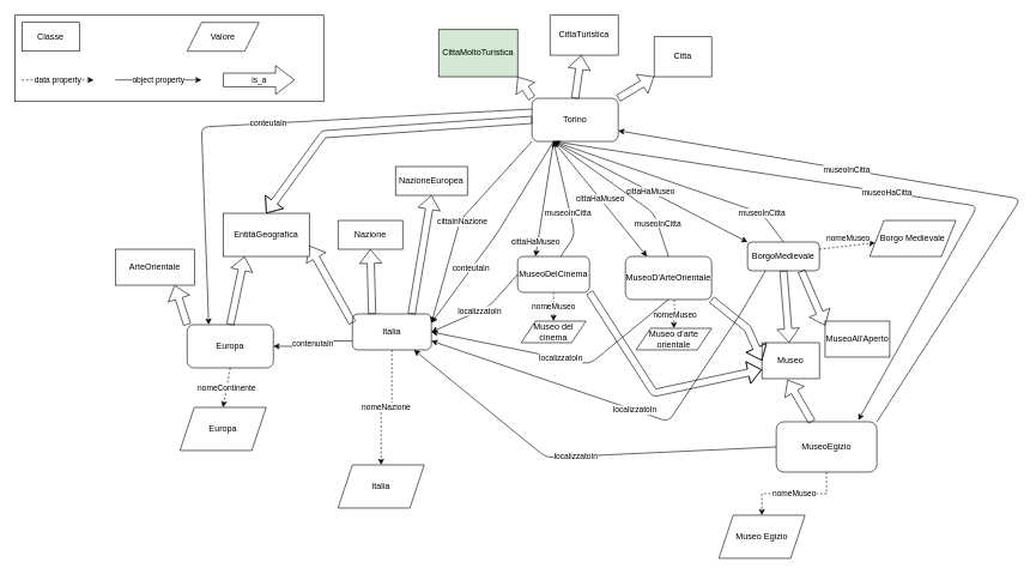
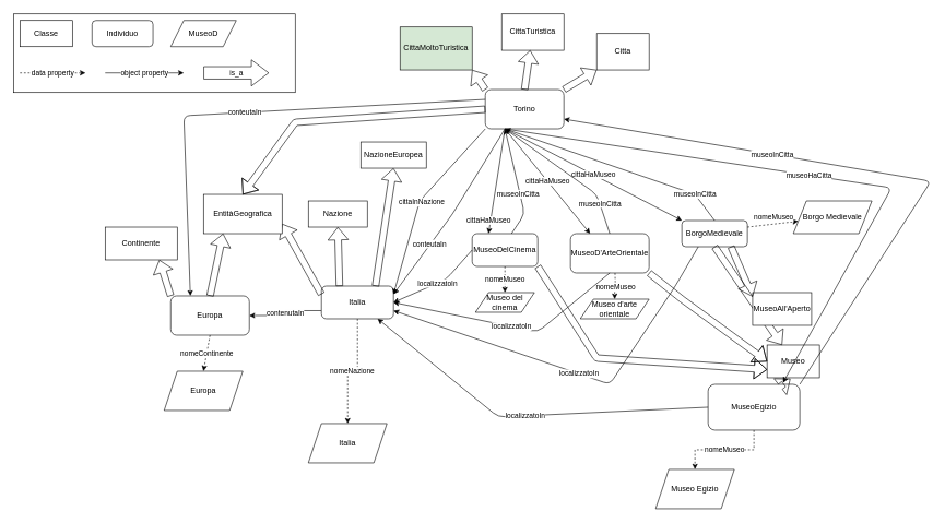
  <mxCell id="0" />
  <mxCell id="1" parent="0" />
  <mxCell id="2" value="" style="rounded=0;whiteSpace=wrap;html=1;" vertex="1" parent="1"><mxGeometry x="20" y="20.5" width="430" height="120" as="geometry" /></mxCell>
  <mxCell id="3" value="Classe" style="rounded=0;whiteSpace=wrap;html=1;" vertex="1" parent="1"><mxGeometry x="30" y="30.5" width="80" height="40" as="geometry" /></mxCell>
- <mxCell id="5" value="Valore" style="shape=parallelogram;perimeter=parallelogramPerimeter;whiteSpace=wrap;html=1;fixedSize=1;" vertex="1" parent="1"><mxGeometry x="260" y="30.5" width="100" height="40" as="geometry" /></mxCell>
+ <mxCell id="4" value="Individuo" style="rounded=1;whiteSpace=wrap;html=1;" vertex="1" parent="1"><mxGeometry x="140" y="30.5" width="93" height="40" as="geometry" /></mxCell>
+ <mxCell id="5" value="MuseoD" style="shape=parallelogram;perimeter=parallelogramPerimeter;whiteSpace=wrap;html=1;fixedSize=1;" vertex="1" parent="1"><mxGeometry x="260" y="30.5" width="100" height="40" as="geometry" /></mxCell>
  <mxCell id="6" value="data property" style="endArrow=classic;html=1;dashed=1;" edge="1" parent="1"><mxGeometry width="50" height="50" relative="1" as="geometry"><mxPoint x="30" y="110.5" as="sourcePoint" /><mxPoint x="130" y="110.5" as="targetPoint" /></mxGeometry></mxCell>
  <mxCell id="7" value="object property" style="endArrow=classic;html=1;" edge="1" parent="1"><mxGeometry width="50" height="50" relative="1" as="geometry"><mxPoint x="160" y="110.5" as="sourcePoint" /><mxPoint x="280" y="110.5" as="targetPoint" /></mxGeometry></mxCell>
  <mxCell id="8" value="is_a" style="shape=flexArrow;endArrow=classic;html=1;width=19;endSize=8.47;" edge="1" parent="1"><mxGeometry width="50" height="50" relative="1" as="geometry"><mxPoint x="310" y="110.5" as="sourcePoint" /><mxPoint x="410" y="110.5" as="targetPoint" /></mxGeometry></mxCell>
  <mxCell id="9" value="nomeMuseo" style="edgeStyle=orthogonalEdgeStyle;rounded=0;orthogonalLoop=1;jettySize=auto;html=1;dashed=1;exitX=0.5;exitY=1;exitDx=0;exitDy=0;" edge="1" parent="1" source="10" target="19"><mxGeometry relative="1" as="geometry"><mxPoint x="1050" y="376" as="sourcePoint" /></mxGeometry></mxCell>
  <mxCell id="10" value="MuseoEgizio" style="rounded=1;whiteSpace=wrap;html=1;" vertex="1" parent="1"><mxGeometry x="1080" y="586" width="140" height="70" as="geometry" /></mxCell>
  <mxCell id="11" value="" style="shape=flexArrow;endArrow=classic;html=1;entryX=0.445;entryY=1.033;entryDx=0;entryDy=0;entryPerimeter=0;" edge="1" parent="1" source="10" target="12"><mxGeometry width="50" height="50" relative="1" as="geometry"><mxPoint x="440" y="406" as="sourcePoint" /><mxPoint x="490" y="356" as="targetPoint" /></mxGeometry></mxCell>
- <mxCell id="12" value="Museo" style="rounded=0;whiteSpace=wrap;html=1;" vertex="1" parent="1"><mxGeometry x="1060" y="476" width="80" height="50" as="geometry" /></mxCell>
+ <mxCell id="12" value="Museo" style="rounded=0;whiteSpace=wrap;html=1;" vertex="1" parent="1"><mxGeometry x="1170" y="526" width="80" height="50" as="geometry" /></mxCell>
  <mxCell id="13" value="nomeNazione" style="edgeStyle=orthogonalEdgeStyle;rounded=0;orthogonalLoop=1;jettySize=auto;html=1;exitX=0.5;exitY=1;exitDx=0;exitDy=0;entryX=0.5;entryY=0;entryDx=0;entryDy=0;dashed=1;" edge="1" parent="1" source="15" target="26"><mxGeometry relative="1" as="geometry" /></mxCell>
  <mxCell id="14" value="contenutaIn" style="edgeStyle=orthogonalEdgeStyle;rounded=0;orthogonalLoop=1;jettySize=auto;html=1;exitX=0;exitY=0.75;exitDx=0;exitDy=0;entryX=1;entryY=0.5;entryDx=0;entryDy=0;" edge="1" parent="1" source="15" target="25"><mxGeometry relative="1" as="geometry" /></mxCell>
  <mxCell id="15" value="Italia" style="rounded=1;whiteSpace=wrap;html=1;" vertex="1" parent="1"><mxGeometry x="490" y="436" width="110" height="50" as="geometry" /></mxCell>
  <mxCell id="16" value="Torino" style="rounded=1;whiteSpace=wrap;html=1;" vertex="1" parent="1"><mxGeometry x="740" y="136" width="120" height="60" as="geometry" /></mxCell>
  <mxCell id="17" value="localizzatoIn" style="endArrow=classic;html=1;exitX=0;exitY=0.5;exitDx=0;exitDy=0;" edge="1" parent="1" source="10" target="15"><mxGeometry width="50" height="50" relative="1" as="geometry"><mxPoint x="510" y="386" as="sourcePoint" /><mxPoint x="560" y="336" as="targetPoint" /><Array as="points"><mxPoint x="760" y="636" /></Array></mxGeometry></mxCell>
  <mxCell id="18" value="museoInCitta" style="endArrow=classic;html=1;exitX=1;exitY=0;exitDx=0;exitDy=0;entryX=1;entryY=0.75;entryDx=0;entryDy=0;" edge="1" parent="1" source="10" target="16"><mxGeometry x="0.311" width="50" height="50" relative="1" as="geometry"><mxPoint x="150" y="426" as="sourcePoint" /><mxPoint x="200" y="376" as="targetPoint" /><Array as="points"><mxPoint x="1420" y="276" /></Array><mxPoint as="offset" /></mxGeometry></mxCell>
  <mxCell id="19" value="Museo Egizio" style="shape=parallelogram;perimeter=parallelogramPerimeter;whiteSpace=wrap;html=1;fixedSize=1;" vertex="1" parent="1"><mxGeometry x="1000" y="716" width="120" height="60" as="geometry" /></mxCell>
  <mxCell id="20" value="" style="shape=flexArrow;endArrow=classic;html=1;exitX=0;exitY=0.25;exitDx=0;exitDy=0;entryX=1;entryY=0.75;entryDx=0;entryDy=0;" edge="1" parent="1" source="15" target="23"><mxGeometry width="50" height="50" relative="1" as="geometry"><mxPoint x="550" y="296" as="sourcePoint" /><mxPoint x="540" y="276" as="targetPoint" /></mxGeometry></mxCell>
  <mxCell id="21" value="" style="shape=flexArrow;endArrow=classic;html=1;exitX=0.25;exitY=0;exitDx=0;exitDy=0;entryX=0.5;entryY=1;entryDx=0;entryDy=0;" edge="1" parent="1" source="15" target="24"><mxGeometry width="50" height="50" relative="1" as="geometry"><mxPoint x="640" y="306" as="sourcePoint" /><mxPoint x="640" y="246" as="targetPoint" /></mxGeometry></mxCell>
  <mxCell id="22" value="" style="shape=flexArrow;endArrow=classic;html=1;exitX=0.75;exitY=0;exitDx=0;exitDy=0;entryX=0.5;entryY=1;entryDx=0;entryDy=0;" edge="1" parent="1" source="15" target="39"><mxGeometry width="50" height="50" relative="1" as="geometry"><mxPoint x="710" y="296" as="sourcePoint" /><mxPoint x="720" y="256" as="targetPoint" /></mxGeometry></mxCell>
  <mxCell id="23" value="EntitàGeografica" style="rounded=0;whiteSpace=wrap;html=1;" vertex="1" parent="1"><mxGeometry x="310" y="296" width="120" height="60" as="geometry" /></mxCell>
  <mxCell id="24" value="Nazione" style="rounded=0;whiteSpace=wrap;html=1;" vertex="1" parent="1"><mxGeometry x="470" y="306" width="90" height="40" as="geometry" /></mxCell>
  <mxCell id="25" value="Europa" style="rounded=1;whiteSpace=wrap;html=1;" vertex="1" parent="1"><mxGeometry x="260" y="451" width="120" height="60" as="geometry" /></mxCell>
  <mxCell id="26" value="Italia" style="shape=parallelogram;perimeter=parallelogramPerimeter;whiteSpace=wrap;html=1;fixedSize=1;" vertex="1" parent="1"><mxGeometry x="470" y="646" width="120" height="60" as="geometry" /></mxCell>
  <mxCell id="27" value="" style="shape=flexArrow;endArrow=classic;html=1;exitX=0.5;exitY=0;exitDx=0;exitDy=0;entryX=0.25;entryY=1;entryDx=0;entryDy=0;" edge="1" parent="1" source="25" target="23"><mxGeometry width="50" height="50" relative="1" as="geometry"><mxPoint x="190" y="366" as="sourcePoint" /><mxPoint x="240" y="316" as="targetPoint" /></mxGeometry></mxCell>
  <mxCell id="28" value="" style="shape=flexArrow;endArrow=classic;html=1;exitX=0;exitY=0;exitDx=0;exitDy=0;entryX=0.75;entryY=1;entryDx=0;entryDy=0;" edge="1" parent="1" source="25" target="29"><mxGeometry width="50" height="50" relative="1" as="geometry"><mxPoint x="170" y="376" as="sourcePoint" /><mxPoint x="220" y="326" as="targetPoint" /></mxGeometry></mxCell>
- <mxCell id="29" value="ArteOrientale" style="rounded=0;whiteSpace=wrap;html=1;" vertex="1" parent="1"><mxGeometry x="160" y="346" width="110" height="50" as="geometry" /></mxCell>
+ <mxCell id="29" value="Continente" style="rounded=0;whiteSpace=wrap;html=1;" vertex="1" parent="1"><mxGeometry x="160" y="346" width="110" height="50" as="geometry" /></mxCell>
  <mxCell id="30" value="Europa" style="shape=parallelogram;perimeter=parallelogramPerimeter;whiteSpace=wrap;html=1;fixedSize=1;" vertex="1" parent="1"><mxGeometry x="250" y="566" width="120" height="60" as="geometry" /></mxCell>
  <mxCell id="31" value="nomeContinente" style="endArrow=classic;html=1;exitX=0.5;exitY=1;exitDx=0;exitDy=0;entryX=0.5;entryY=0;entryDx=0;entryDy=0;dashed=1;" edge="1" parent="1" source="25" target="30"><mxGeometry width="50" height="50" relative="1" as="geometry"><mxPoint x="280" y="476" as="sourcePoint" /><mxPoint x="330" y="426" as="targetPoint" /></mxGeometry></mxCell>
  <mxCell id="32" value="Citta&lt;span style=&quot;color: rgba(0 , 0 , 0 , 0) ; font-family: monospace ; font-size: 0px&quot;&gt;%3CmxGraphModel%3E%3Croot%3E%3CmxCell%20id%3D%220%22%2F%3E%3CmxCell%20id%3D%221%22%20parent%3D%220%22%2F%3E%3CmxCell%20id%3D%222%22%20value%3D%22Italia%22%20style%3D%22shape%3Dparallelogram%3Bperimeter%3DparallelogramPerimeter%3BwhiteSpace%3Dwrap%3Bhtml%3D1%3BfixedSize%3D1%3B%22%20vertex%3D%221%22%20parent%3D%221%22%3E%3CmxGeometry%20x%3D%221310%22%20y%3D%22480%22%20width%3D%22120%22%20height%3D%2260%22%20as%3D%22geometry%22%2F%3E%3C%2FmxCell%3E%3C%2Froot%3E%3C%2FmxGraphModel%3E&lt;/span&gt;" style="rounded=0;whiteSpace=wrap;html=1;" vertex="1" parent="1"><mxGeometry x="910" y="50.5" width="80" height="55.5" as="geometry" /></mxCell>
  <mxCell id="33" value="CittaMoltoTuristica" style="rounded=0;whiteSpace=wrap;html=1;fillColor=#d5e8d4;" vertex="1" parent="1"><mxGeometry x="610" y="40.5" width="110" height="65.5" as="geometry" /></mxCell>
  <mxCell id="34" value="CittaTuristica" style="rounded=0;whiteSpace=wrap;html=1;" vertex="1" parent="1"><mxGeometry x="765" y="20.5" width="95" height="55.5" as="geometry" /></mxCell>
  <mxCell id="35" value="" style="shape=flexArrow;endArrow=classic;html=1;exitX=0;exitY=0.5;exitDx=0;exitDy=0;entryX=0.5;entryY=0;entryDx=0;entryDy=0;" edge="1" parent="1" source="16" target="23"><mxGeometry width="50" height="50" relative="1" as="geometry"><mxPoint x="480" y="256" as="sourcePoint" /><mxPoint x="530" y="206" as="targetPoint" /><Array as="points"><mxPoint x="450" y="186" /></Array></mxGeometry></mxCell>
  <mxCell id="36" value="" style="shape=flexArrow;endArrow=classic;html=1;exitX=0.5;exitY=0;exitDx=0;exitDy=0;" edge="1" parent="1" source="16" target="34"><mxGeometry width="50" height="50" relative="1" as="geometry"><mxPoint x="710" y="126" as="sourcePoint" /><mxPoint x="760" y="76" as="targetPoint" /></mxGeometry></mxCell>
  <mxCell id="37" value="" style="shape=flexArrow;endArrow=classic;html=1;exitX=0;exitY=0;exitDx=0;exitDy=0;entryX=1;entryY=1;entryDx=0;entryDy=0;" edge="1" parent="1" source="16" target="33"><mxGeometry width="50" height="50" relative="1" as="geometry"><mxPoint x="525" y="176" as="sourcePoint" /><mxPoint x="575" y="126" as="targetPoint" /></mxGeometry></mxCell>
  <mxCell id="38" value="" style="shape=flexArrow;endArrow=classic;html=1;entryX=0;entryY=1;entryDx=0;entryDy=0;exitX=1;exitY=0;exitDx=0;exitDy=0;" edge="1" parent="1" source="16" target="32"><mxGeometry width="50" height="50" relative="1" as="geometry"><mxPoint x="800" y="146" as="sourcePoint" /><mxPoint x="850" y="96" as="targetPoint" /></mxGeometry></mxCell>
- <mxCell id="39" value="NazioneEuropea" style="rounded=0;whiteSpace=wrap;html=1;" vertex="1" parent="1"><mxGeometry x="550" y="231" width="100" height="40" as="geometry" /></mxCell>
+ <mxCell id="39" value="NazioneEuropea" style="rounded=0;whiteSpace=wrap;html=1;" vertex="1" parent="1"><mxGeometry x="550" y="216" width="100" height="40" as="geometry" /></mxCell>
  <mxCell id="40" value="cittaInNazione" style="endArrow=classic;html=1;exitX=0;exitY=1;exitDx=0;exitDy=0;entryX=1;entryY=0.25;entryDx=0;entryDy=0;" edge="1" parent="1" source="16" target="15"><mxGeometry x="0.009" y="4" width="50" height="50" relative="1" as="geometry"><mxPoint x="704" y="186" as="sourcePoint" /><mxPoint x="580" y="366" as="targetPoint" /><Array as="points"><mxPoint x="640" y="306" /></Array><mxPoint as="offset" /></mxGeometry></mxCell>
  <mxCell id="41" value="conteutaIn" style="endArrow=classic;html=1;exitX=0.25;exitY=1;exitDx=0;exitDy=0;entryX=1;entryY=0.25;entryDx=0;entryDy=0;" edge="1" parent="1" source="16" target="15"><mxGeometry x="0.387" y="-1" width="50" height="50" relative="1" as="geometry"><mxPoint x="700" y="366" as="sourcePoint" /><mxPoint x="750" y="316" as="targetPoint" /><Array as="points"><mxPoint x="690" y="326" /></Array><mxPoint as="offset" /></mxGeometry></mxCell>
  <mxCell id="42" value="conteutaIn" style="endArrow=classic;html=1;entryX=0.25;entryY=0;entryDx=0;entryDy=0;exitX=0;exitY=0.25;exitDx=0;exitDy=0;" edge="1" parent="1" source="16" target="25"><mxGeometry width="50" height="50" relative="1" as="geometry"><mxPoint x="280" y="256" as="sourcePoint" /><mxPoint x="330" y="206" as="targetPoint" /><Array as="points"><mxPoint x="280" y="176" /></Array></mxGeometry></mxCell>
  <mxCell id="43" value="BorgoMedievale" style="rounded=1;whiteSpace=wrap;html=1;" vertex="1" parent="1"><mxGeometry x="1040" y="336" width="100" height="40" as="geometry" /></mxCell>
  <mxCell id="44" value="nomeMuseo" style="edgeStyle=orthogonalEdgeStyle;rounded=0;orthogonalLoop=1;jettySize=auto;html=1;dashed=1;" edge="1" parent="1" target="62"><mxGeometry relative="1" as="geometry"><mxPoint x="938" y="416" as="sourcePoint" /></mxGeometry></mxCell>
  <mxCell id="45" value="MuseoD'ArteOrientale" style="rounded=1;whiteSpace=wrap;html=1;" vertex="1" parent="1"><mxGeometry x="870" y="356" width="120" height="60" as="geometry" /></mxCell>
  <mxCell id="46" value="nomeMuseo" style="edgeStyle=orthogonalEdgeStyle;rounded=0;orthogonalLoop=1;jettySize=auto;html=1;dashed=1;" edge="1" parent="1" source="47" target="61"><mxGeometry relative="1" as="geometry" /></mxCell>
  <mxCell id="47" value="MuseoDelCinema" style="rounded=1;whiteSpace=wrap;html=1;" vertex="1" parent="1"><mxGeometry x="720" y="356" width="100" height="50" as="geometry" /></mxCell>
  <mxCell id="48" value="cittaHaMuseo" style="endArrow=classic;html=1;exitX=0.25;exitY=1;exitDx=0;exitDy=0;entryX=0.25;entryY=0;entryDx=0;entryDy=0;" edge="1" parent="1" source="16" target="47"><mxGeometry x="0.756" y="-3" width="50" height="50" relative="1" as="geometry"><mxPoint x="740" y="396" as="sourcePoint" /><mxPoint x="790" y="346" as="targetPoint" /><mxPoint as="offset" /></mxGeometry></mxCell>
  <mxCell id="49" value="museoHaCitta" style="endArrow=classic;html=1;exitX=0.25;exitY=1;exitDx=0;exitDy=0;entryX=0.816;entryY=-0.034;entryDx=0;entryDy=0;entryPerimeter=0;" edge="1" parent="1" source="16" target="10"><mxGeometry width="50" height="50" relative="1" as="geometry"><mxPoint x="800" y="496" as="sourcePoint" /><mxPoint x="850" y="446" as="targetPoint" /><Array as="points"><mxPoint x="1360" y="286" /></Array></mxGeometry></mxCell>
  <mxCell id="50" value="cittaHaMuseo" style="endArrow=classic;html=1;exitX=0.25;exitY=1;exitDx=0;exitDy=0;entryX=0.25;entryY=0;entryDx=0;entryDy=0;" edge="1" parent="1" source="16" target="45"><mxGeometry width="50" height="50" relative="1" as="geometry"><mxPoint x="860" y="316" as="sourcePoint" /><mxPoint x="910" y="266" as="targetPoint" /></mxGeometry></mxCell>
  <mxCell id="51" value="cittaHaMuseo" style="endArrow=classic;html=1;exitX=0.25;exitY=1;exitDx=0;exitDy=0;entryX=0;entryY=0;entryDx=0;entryDy=0;" edge="1" parent="1" source="16" target="43"><mxGeometry width="50" height="50" relative="1" as="geometry"><mxPoint x="780" y="206" as="sourcePoint" /><mxPoint x="880" y="356" as="targetPoint" /></mxGeometry></mxCell>
  <mxCell id="52" value="localizzatoIn" style="endArrow=classic;html=1;exitX=0;exitY=0.5;exitDx=0;exitDy=0;entryX=1;entryY=0.5;entryDx=0;entryDy=0;" edge="1" parent="1" source="47" target="15"><mxGeometry width="50" height="50" relative="1" as="geometry"><mxPoint x="680" y="476" as="sourcePoint" /><mxPoint x="730" y="426" as="targetPoint" /><Array as="points"><mxPoint x="680" y="426" /></Array></mxGeometry></mxCell>
  <mxCell id="53" value="museoInCitta" style="endArrow=classic;html=1;exitX=0.5;exitY=0;exitDx=0;exitDy=0;" edge="1" parent="1" source="45"><mxGeometry x="-0.596" width="50" height="50" relative="1" as="geometry"><mxPoint x="810" y="516" as="sourcePoint" /><mxPoint x="770" y="196" as="targetPoint" /><Array as="points"><mxPoint x="910" y="296" /></Array><mxPoint as="offset" /></mxGeometry></mxCell>
  <mxCell id="54" value="museoInCitta" style="endArrow=classic;html=1;entryX=0.25;entryY=1;entryDx=0;entryDy=0;" edge="1" parent="1" target="16"><mxGeometry x="-0.203" y="3" width="50" height="50" relative="1" as="geometry"><mxPoint x="780" y="356" as="sourcePoint" /><mxPoint x="830" y="306" as="targetPoint" /><Array as="points"><mxPoint x="800" y="326" /></Array><mxPoint as="offset" /></mxGeometry></mxCell>
  <mxCell id="55" value="museoInCitta" style="endArrow=classic;html=1;exitX=0.5;exitY=0;exitDx=0;exitDy=0;" edge="1" parent="1" source="43"><mxGeometry x="-0.72" width="50" height="50" relative="1" as="geometry"><mxPoint x="1040" y="326" as="sourcePoint" /><mxPoint x="770" y="196" as="targetPoint" /><Array as="points"><mxPoint x="1060" y="296" /></Array><mxPoint as="offset" /></mxGeometry></mxCell>
  <mxCell id="56" value="localizzatoIn" style="endArrow=classic;html=1;exitX=0.5;exitY=1;exitDx=0;exitDy=0;entryX=1;entryY=0.5;entryDx=0;entryDy=0;" edge="1" parent="1" source="45" target="15"><mxGeometry width="50" height="50" relative="1" as="geometry"><mxPoint x="740" y="486" as="sourcePoint" /><mxPoint x="790" y="436" as="targetPoint" /><Array as="points"><mxPoint x="820" y="506" /></Array></mxGeometry></mxCell>
  <mxCell id="57" value="localizzatoIn" style="endArrow=classic;html=1;exitX=0.25;exitY=1;exitDx=0;exitDy=0;entryX=1;entryY=0.75;entryDx=0;entryDy=0;" edge="1" parent="1" source="43" target="15"><mxGeometry width="50" height="50" relative="1" as="geometry"><mxPoint x="790" y="516" as="sourcePoint" /><mxPoint x="840" y="466" as="targetPoint" /><Array as="points"><mxPoint x="1030" y="436" /><mxPoint x="930" y="586" /></Array></mxGeometry></mxCell>
  <mxCell id="58" value="" style="shape=flexArrow;endArrow=classic;html=1;exitX=0.5;exitY=1;exitDx=0;exitDy=0;" edge="1" parent="1" source="43" target="12"><mxGeometry width="50" height="50" relative="1" as="geometry"><mxPoint x="940" y="556" as="sourcePoint" /><mxPoint x="990" y="506" as="targetPoint" /></mxGeometry></mxCell>
  <mxCell id="59" value="" style="shape=flexArrow;endArrow=classic;html=1;exitX=1;exitY=1;exitDx=0;exitDy=0;entryX=0;entryY=0.5;entryDx=0;entryDy=0;" edge="1" parent="1" source="45" target="12"><mxGeometry width="50" height="50" relative="1" as="geometry"><mxPoint x="950" y="536" as="sourcePoint" /><mxPoint x="1000" y="486" as="targetPoint" /><Array as="points"><mxPoint x="1040" y="456" /></Array></mxGeometry></mxCell>
  <mxCell id="60" value="" style="shape=flexArrow;endArrow=classic;html=1;exitX=1;exitY=1;exitDx=0;exitDy=0;entryX=0;entryY=0.75;entryDx=0;entryDy=0;" edge="1" parent="1" source="47" target="12"><mxGeometry width="50" height="50" relative="1" as="geometry"><mxPoint x="910" y="556" as="sourcePoint" /><mxPoint x="960" y="506" as="targetPoint" /><Array as="points"><mxPoint x="910" y="546" /></Array></mxGeometry></mxCell>
  <mxCell id="61" value="Museo del cinema" style="shape=parallelogram;perimeter=parallelogramPerimeter;whiteSpace=wrap;html=1;fixedSize=1;" vertex="1" parent="1"><mxGeometry x="725" y="446" width="90" height="30" as="geometry" /></mxCell>
  <mxCell id="62" value="Museo d'arte orientale" style="shape=parallelogram;perimeter=parallelogramPerimeter;whiteSpace=wrap;html=1;fixedSize=1;" vertex="1" parent="1"><mxGeometry x="885" y="456" width="105" height="30" as="geometry" /></mxCell>
  <mxCell id="63" value="MuseoAll'Aperto" style="rounded=0;whiteSpace=wrap;html=1;" vertex="1" parent="1"><mxGeometry x="1148" y="446" width="90" height="50" as="geometry" /></mxCell>
  <mxCell id="64" value="" style="shape=flexArrow;endArrow=classic;html=1;exitX=0.75;exitY=1;exitDx=0;exitDy=0;entryX=0;entryY=0.123;entryDx=0;entryDy=0;entryPerimeter=0;" edge="1" parent="1" source="43" target="63"><mxGeometry width="50" height="50" relative="1" as="geometry"><mxPoint x="1100" y="386" as="sourcePoint" /><mxPoint x="1108" y="486" as="targetPoint" /></mxGeometry></mxCell>
  <mxCell id="65" value="Borgo Medievale" style="shape=parallelogram;perimeter=parallelogramPerimeter;whiteSpace=wrap;html=1;fixedSize=1;" vertex="1" parent="1"><mxGeometry x="1210" y="306" width="120" height="50" as="geometry" /></mxCell>
  <mxCell id="66" value="nomeMuseo" style="endArrow=classic;html=1;dashed=1;" edge="1" parent="1" target="65"><mxGeometry x="0.062" y="10" width="50" height="50" relative="1" as="geometry"><mxPoint x="1140" y="346" as="sourcePoint" /><mxPoint x="1190" y="296" as="targetPoint" /><mxPoint as="offset" /></mxGeometry></mxCell>
